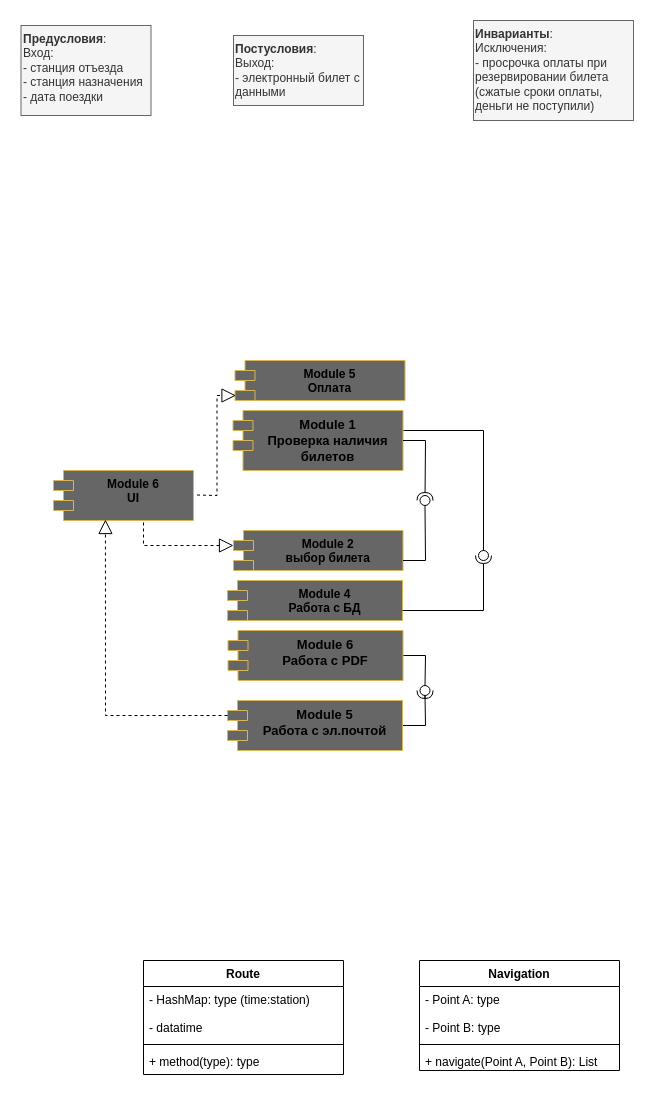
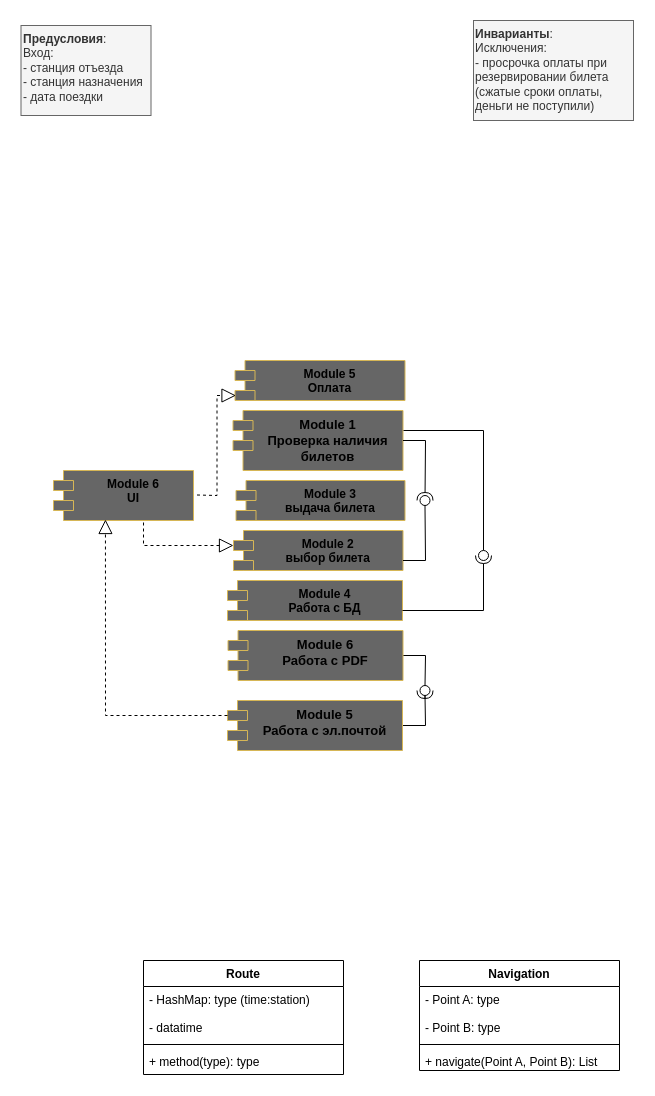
  <mxCell id="0" />
  <mxCell id="1" parent="0" />
  <mxCell id="2" value="" style="rounded=0;orthogonalLoop=1;jettySize=auto;html=1;endArrow=none;endFill=0;sketch=0;sourcePerimeterSpacing=0;targetPerimeterSpacing=0;exitX=1;exitY=0.5;exitDx=0;exitDy=0;" edge="1" target="4" parent="1" source="17"><mxGeometry relative="1" as="geometry"><mxPoint x="425" y="650" as="sourcePoint" /><Array as="points"><mxPoint x="425" y="655" /></Array></mxGeometry></mxCell>
  <mxCell id="3" value="" style="rounded=0;orthogonalLoop=1;jettySize=auto;html=1;endArrow=halfCircle;endFill=0;entryX=0.5;entryY=0.5;endSize=6;strokeWidth=1;sketch=0;exitX=1;exitY=0.5;exitDx=0;exitDy=0;" edge="1" target="4" parent="1" source="16"><mxGeometry relative="1" as="geometry"><mxPoint x="423" y="820" as="sourcePoint" /><Array as="points"><mxPoint x="425" y="725" /><mxPoint x="424.5" y="695" /></Array></mxGeometry></mxCell>
  <mxCell id="4" value="" style="ellipse;whiteSpace=wrap;html=1;align=center;aspect=fixed;resizable=0;points=[];outlineConnect=0;sketch=0;rotation=90;" vertex="1" parent="1"><mxGeometry x="419.5" y="685" width="10" height="10" as="geometry" /></mxCell>
  <mxCell id="5" value="&lt;b&gt;Предусловия&lt;/b&gt;:&lt;br&gt;Вход:&lt;br&gt;- станция отъезда&lt;br&gt;- станция назначения&lt;br&gt;- дата поездки" style="text;html=1;strokeColor=#666666;fillColor=#f5f5f5;align=left;verticalAlign=top;whiteSpace=wrap;rounded=0;fontColor=#333333;" parent="1" vertex="1"><mxGeometry x="20.5" y="25" width="130" height="90" as="geometry" /></mxCell>
- <mxCell id="6" value="&lt;b&gt;Постусловия&lt;/b&gt;:&lt;br&gt;Выход:&lt;br&gt;- электронный билет с данными&lt;br&gt;" style="text;html=1;strokeColor=#666666;fillColor=#f5f5f5;align=left;verticalAlign=top;whiteSpace=wrap;rounded=0;fontColor=#333333;" parent="1" vertex="1"><mxGeometry x="233" y="35" width="130" height="70" as="geometry" /></mxCell>
  <mxCell id="7" value="&lt;b&gt;Инварианты&lt;/b&gt;:&lt;br&gt;Исключения:&lt;br&gt;- просрочка оплаты при резервировании билета (сжатые сроки оплаты, деньги не поступили)" style="text;html=1;strokeColor=#666666;fillColor=#f5f5f5;align=left;verticalAlign=top;whiteSpace=wrap;rounded=0;fontColor=#333333;" parent="1" vertex="1"><mxGeometry x="473" y="20" width="160" height="100" as="geometry" /></mxCell>
  <mxCell id="8" value="Module 1&#10;Проверка наличия &#10;билетов" style="shape=module;align=left;spacingLeft=20;align=center;verticalAlign=top;fontStyle=1;fillColor=#666666;strokeColor=#d6b656;fontSize=13;" vertex="1" parent="1"><mxGeometry x="232.5" y="410" width="170" height="60" as="geometry" /></mxCell>
  <mxCell id="9" value="Module 2 &#10;выбор билета&#10;&#10;" style="shape=module;align=left;spacingLeft=20;align=center;verticalAlign=top;fontStyle=1;fillColor=#666666;strokeColor=#d6b656;" vertex="1" parent="1"><mxGeometry x="233" y="530" width="169.5" height="40" as="geometry" /></mxCell>
+ <mxCell id="10" value="Module 3&#10;выдача билета" style="shape=module;align=left;spacingLeft=20;align=center;verticalAlign=top;fillColor=#666666;strokeColor=#d6b656;fontStyle=1" vertex="1" parent="1"><mxGeometry x="235.5" y="480" width="169" height="40" as="geometry" /></mxCell>
  <mxCell id="11" value="Module 4&#10;Работа с БД" style="shape=module;align=left;spacingLeft=20;align=center;verticalAlign=top;fontStyle=1;fillColor=#666666;strokeColor=#d6b656;" vertex="1" parent="1"><mxGeometry x="227" y="580" width="175" height="40" as="geometry" /></mxCell>
  <mxCell id="12" value="Module 5&#10;Оплата" style="shape=module;align=left;spacingLeft=20;align=center;verticalAlign=top;fontStyle=1;fillColor=#666666;strokeColor=#d6b656;" vertex="1" parent="1"><mxGeometry x="234.5" y="360" width="170" height="40" as="geometry" /></mxCell>
  <mxCell id="13" value="Module 6&#10;UI" style="shape=module;align=left;spacingLeft=20;align=center;verticalAlign=top;fontStyle=1;fillColor=#666666;strokeColor=#d6b656;" vertex="1" parent="1"><mxGeometry x="53" y="470" width="140" height="50" as="geometry" /></mxCell>
  <mxCell id="14" value="" style="endArrow=block;dashed=1;endFill=0;endSize=12;html=1;rounded=0;fontSize=13;fillColor=#666666;" edge="1" parent="1"><mxGeometry width="160" relative="1" as="geometry"><mxPoint x="196.5" y="494.5" as="sourcePoint" /><mxPoint x="235.5" y="395" as="targetPoint" /><Array as="points"><mxPoint x="216.5" y="495" /><mxPoint x="216.5" y="395" /></Array></mxGeometry></mxCell>
  <mxCell id="15" value="" style="endArrow=block;dashed=1;endFill=0;endSize=12;html=1;rounded=0;fontSize=13;fillColor=#666666;exitX=0.643;exitY=1.04;exitDx=0;exitDy=0;entryX=0;entryY=0;entryDx=0;entryDy=15;entryPerimeter=0;exitPerimeter=0;" edge="1" target="9" parent="1" source="13"><mxGeometry width="160" relative="1" as="geometry"><mxPoint x="53" y="720" as="sourcePoint" /><mxPoint x="23" y="610" as="targetPoint" /><Array as="points"><mxPoint x="143" y="545" /></Array></mxGeometry></mxCell>
  <mxCell id="16" value="Module 5&#10;Работа с эл.почтой" style="shape=module;align=left;spacingLeft=20;align=center;verticalAlign=top;fontSize=13;fillColor=#666666;strokeColor=#d6b656;fontStyle=1" vertex="1" parent="1"><mxGeometry x="227" y="700" width="175" height="50" as="geometry" /></mxCell>
  <mxCell id="17" value="Module 6&#10;Работа с PDF" style="shape=module;align=left;spacingLeft=20;align=center;verticalAlign=top;fontSize=13;fillColor=#666666;strokeColor=#d6b656;fontStyle=1" vertex="1" parent="1"><mxGeometry x="227.5" y="630" width="175" height="50" as="geometry" /></mxCell>
  <mxCell id="18" value="" style="rounded=0;orthogonalLoop=1;jettySize=auto;html=1;endArrow=none;endFill=0;sketch=0;sourcePerimeterSpacing=0;targetPerimeterSpacing=0;exitX=1;exitY=0.75;exitDx=0;exitDy=0;" edge="1" parent="1" target="20" source="9"><mxGeometry relative="1" as="geometry"><mxPoint x="424.5" y="520" as="sourcePoint" /><Array as="points"><mxPoint x="425" y="560" /></Array></mxGeometry></mxCell>
  <mxCell id="19" value="" style="rounded=0;orthogonalLoop=1;jettySize=auto;html=1;endArrow=halfCircle;endFill=0;entryX=0.5;entryY=0.5;endSize=6;strokeWidth=1;sketch=0;exitX=1;exitY=0.5;exitDx=0;exitDy=0;" edge="1" parent="1" target="20" source="8"><mxGeometry relative="1" as="geometry"><mxPoint x="424.5" y="480" as="sourcePoint" /><Array as="points"><mxPoint x="425" y="440" /></Array></mxGeometry></mxCell>
  <mxCell id="20" value="" style="ellipse;whiteSpace=wrap;html=1;align=center;aspect=fixed;resizable=0;points=[];outlineConnect=0;sketch=0;rotation=-90;" vertex="1" parent="1"><mxGeometry x="419.5" y="495" width="10" height="10" as="geometry" /></mxCell>
  <mxCell id="21" value="" style="rounded=0;orthogonalLoop=1;jettySize=auto;html=1;endArrow=none;endFill=0;sketch=0;sourcePerimeterSpacing=0;targetPerimeterSpacing=0;" edge="1" target="23" parent="1"><mxGeometry relative="1" as="geometry"><mxPoint x="403" y="430" as="sourcePoint" /><Array as="points"><mxPoint x="483" y="430" /></Array></mxGeometry></mxCell>
  <mxCell id="22" value="" style="rounded=0;orthogonalLoop=1;jettySize=auto;html=1;endArrow=halfCircle;endFill=0;entryX=0.5;entryY=0.5;endSize=6;strokeWidth=1;sketch=0;exitX=1;exitY=0.75;exitDx=0;exitDy=0;" edge="1" target="23" parent="1" source="11"><mxGeometry relative="1" as="geometry"><mxPoint x="483" y="575" as="sourcePoint" /><Array as="points"><mxPoint x="483" y="610" /></Array></mxGeometry></mxCell>
  <mxCell id="23" value="" style="ellipse;whiteSpace=wrap;html=1;align=center;aspect=fixed;resizable=0;points=[];outlineConnect=0;sketch=0;rotation=90;" vertex="1" parent="1"><mxGeometry x="478" y="550" width="10" height="10" as="geometry" /></mxCell>
  <mxCell id="24" value="Navigation" style="swimlane;fontStyle=1;align=center;verticalAlign=top;childLayout=stackLayout;horizontal=1;startSize=26;horizontalStack=0;resizeParent=1;resizeParentMax=0;resizeLast=0;collapsible=1;marginBottom=0;" vertex="1" parent="1"><mxGeometry x="419" y="960" width="200" height="110" as="geometry" /></mxCell>
  <mxCell id="25" value="- Point A: type&#10;&#10;- Point B: type" style="text;strokeColor=none;fillColor=none;align=left;verticalAlign=top;spacingLeft=4;spacingRight=4;overflow=hidden;rotatable=0;points=[[0,0.5],[1,0.5]];portConstraint=eastwest;" vertex="1" parent="24"><mxGeometry y="26" width="200" height="54" as="geometry" /></mxCell>
  <mxCell id="26" value="" style="line;strokeWidth=1;fillColor=none;align=left;verticalAlign=middle;spacingTop=-1;spacingLeft=3;spacingRight=3;rotatable=0;labelPosition=right;points=[];portConstraint=eastwest;strokeColor=inherit;" vertex="1" parent="24"><mxGeometry y="80" width="200" height="8" as="geometry" /></mxCell>
  <mxCell id="27" value="+ navigate(Point A, Point B): List" style="text;strokeColor=none;fillColor=none;align=left;verticalAlign=top;spacingLeft=4;spacingRight=4;overflow=hidden;rotatable=0;points=[[0,0.5],[1,0.5]];portConstraint=eastwest;" vertex="1" parent="24"><mxGeometry y="88" width="200" height="22" as="geometry" /></mxCell>
  <mxCell id="28" value="Route" style="swimlane;fontStyle=1;align=center;verticalAlign=top;childLayout=stackLayout;horizontal=1;startSize=26;horizontalStack=0;resizeParent=1;resizeParentMax=0;resizeLast=0;collapsible=1;marginBottom=0;" vertex="1" parent="1"><mxGeometry x="143" y="960" width="200" height="114" as="geometry" /></mxCell>
  <mxCell id="29" value="- HashMap: type (time:station)&#10;&#10;- datatime" style="text;strokeColor=none;fillColor=none;align=left;verticalAlign=top;spacingLeft=4;spacingRight=4;overflow=hidden;rotatable=0;points=[[0,0.5],[1,0.5]];portConstraint=eastwest;" vertex="1" parent="28"><mxGeometry y="26" width="200" height="54" as="geometry" /></mxCell>
  <mxCell id="30" value="" style="line;strokeWidth=1;fillColor=none;align=left;verticalAlign=middle;spacingTop=-1;spacingLeft=3;spacingRight=3;rotatable=0;labelPosition=right;points=[];portConstraint=eastwest;strokeColor=inherit;" vertex="1" parent="28"><mxGeometry y="80" width="200" height="8" as="geometry" /></mxCell>
  <mxCell id="31" value="+ method(type): type" style="text;strokeColor=none;fillColor=none;align=left;verticalAlign=top;spacingLeft=4;spacingRight=4;overflow=hidden;rotatable=0;points=[[0,0.5],[1,0.5]];portConstraint=eastwest;" vertex="1" parent="28"><mxGeometry y="88" width="200" height="26" as="geometry" /></mxCell>
  <mxCell id="32" value="" style="endArrow=block;dashed=1;endFill=0;endSize=12;html=1;rounded=0;fontSize=13;fillColor=#666666;exitX=0;exitY=0;exitDx=0;exitDy=15;entryX=0.371;entryY=0.98;entryDx=0;entryDy=0;entryPerimeter=0;exitPerimeter=0;" edge="1" parent="1" source="16" target="13"><mxGeometry width="160" relative="1" as="geometry"><mxPoint x="78.02" y="620" as="sourcePoint" /><mxPoint x="168" y="643" as="targetPoint" /><Array as="points"><mxPoint x="105" y="715" /></Array></mxGeometry></mxCell>
